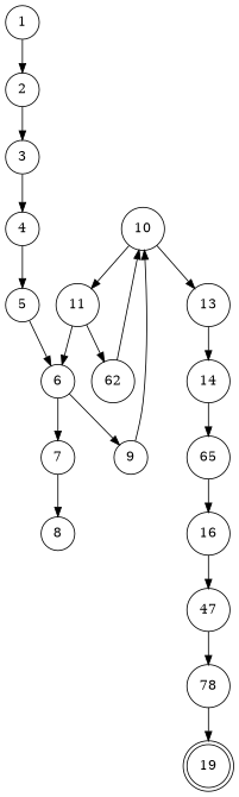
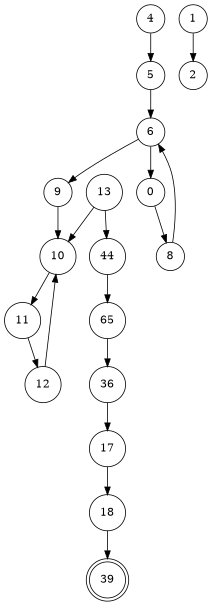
  digraph {
    node [shape=circle]
-   19 [shape=doublecircle]
+   19 [shape=doublecircle label=39]
    1
    2
-   3
    4
    5
    6
-   7
+   7 [label=0]
    9
    8
    10
    11
    13
-   12 [label=62]
-   14
+   12
+   14 [label=44]
    n16 [label=65]
-   16
-   17 [label=47]
-   18 [label=78]
+   16 [label=36]
+   17
+   18
    1 -> 2
-   2 -> 3
-   3 -> 4
    4 -> 5
    5 -> 6
    6 -> 7
    6 -> 9
    7 -> 8
    9 -> 10
-   11 -> 6
+   8 -> 6
    10 -> 11
-   10 -> 13
+   13 -> 10
    11 -> 12
    13 -> 14
    12 -> 10
    14 -> n16
    n16 -> 16
    16 -> 17
    17 -> 18
    18 -> 19
  }
